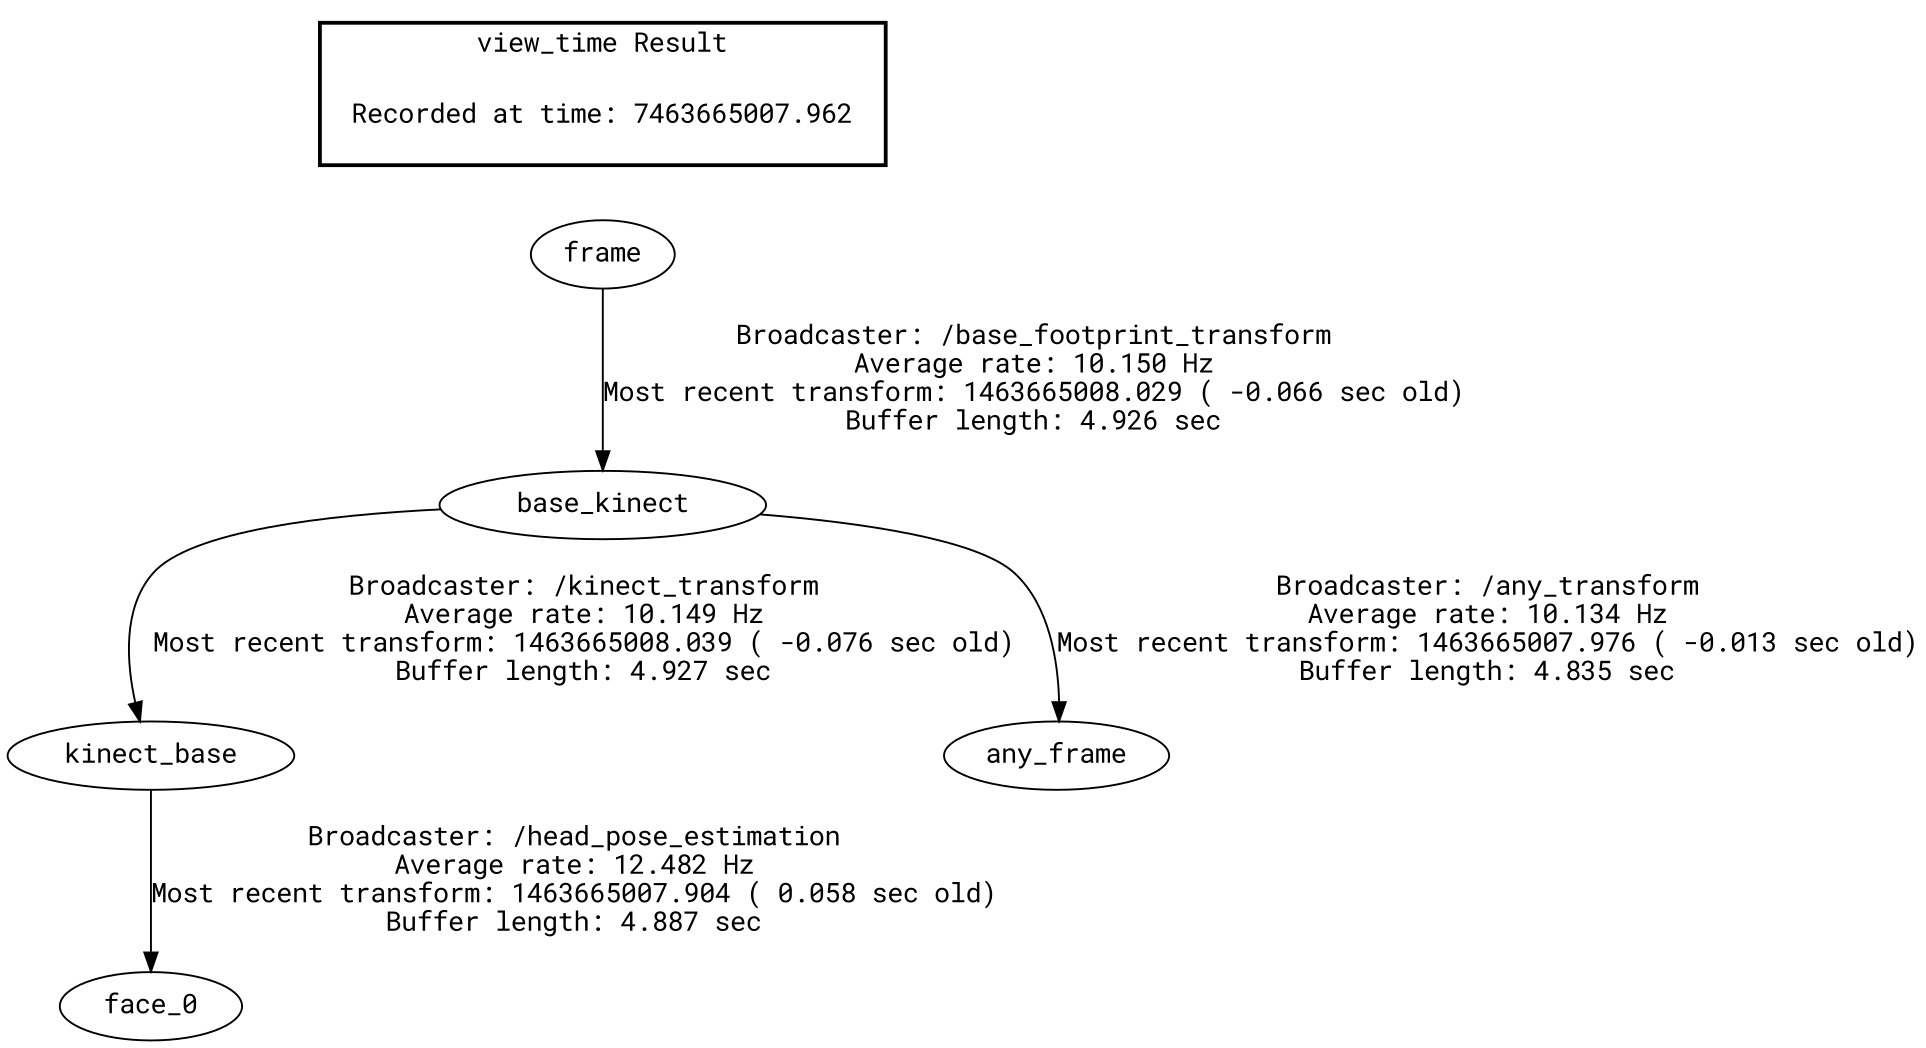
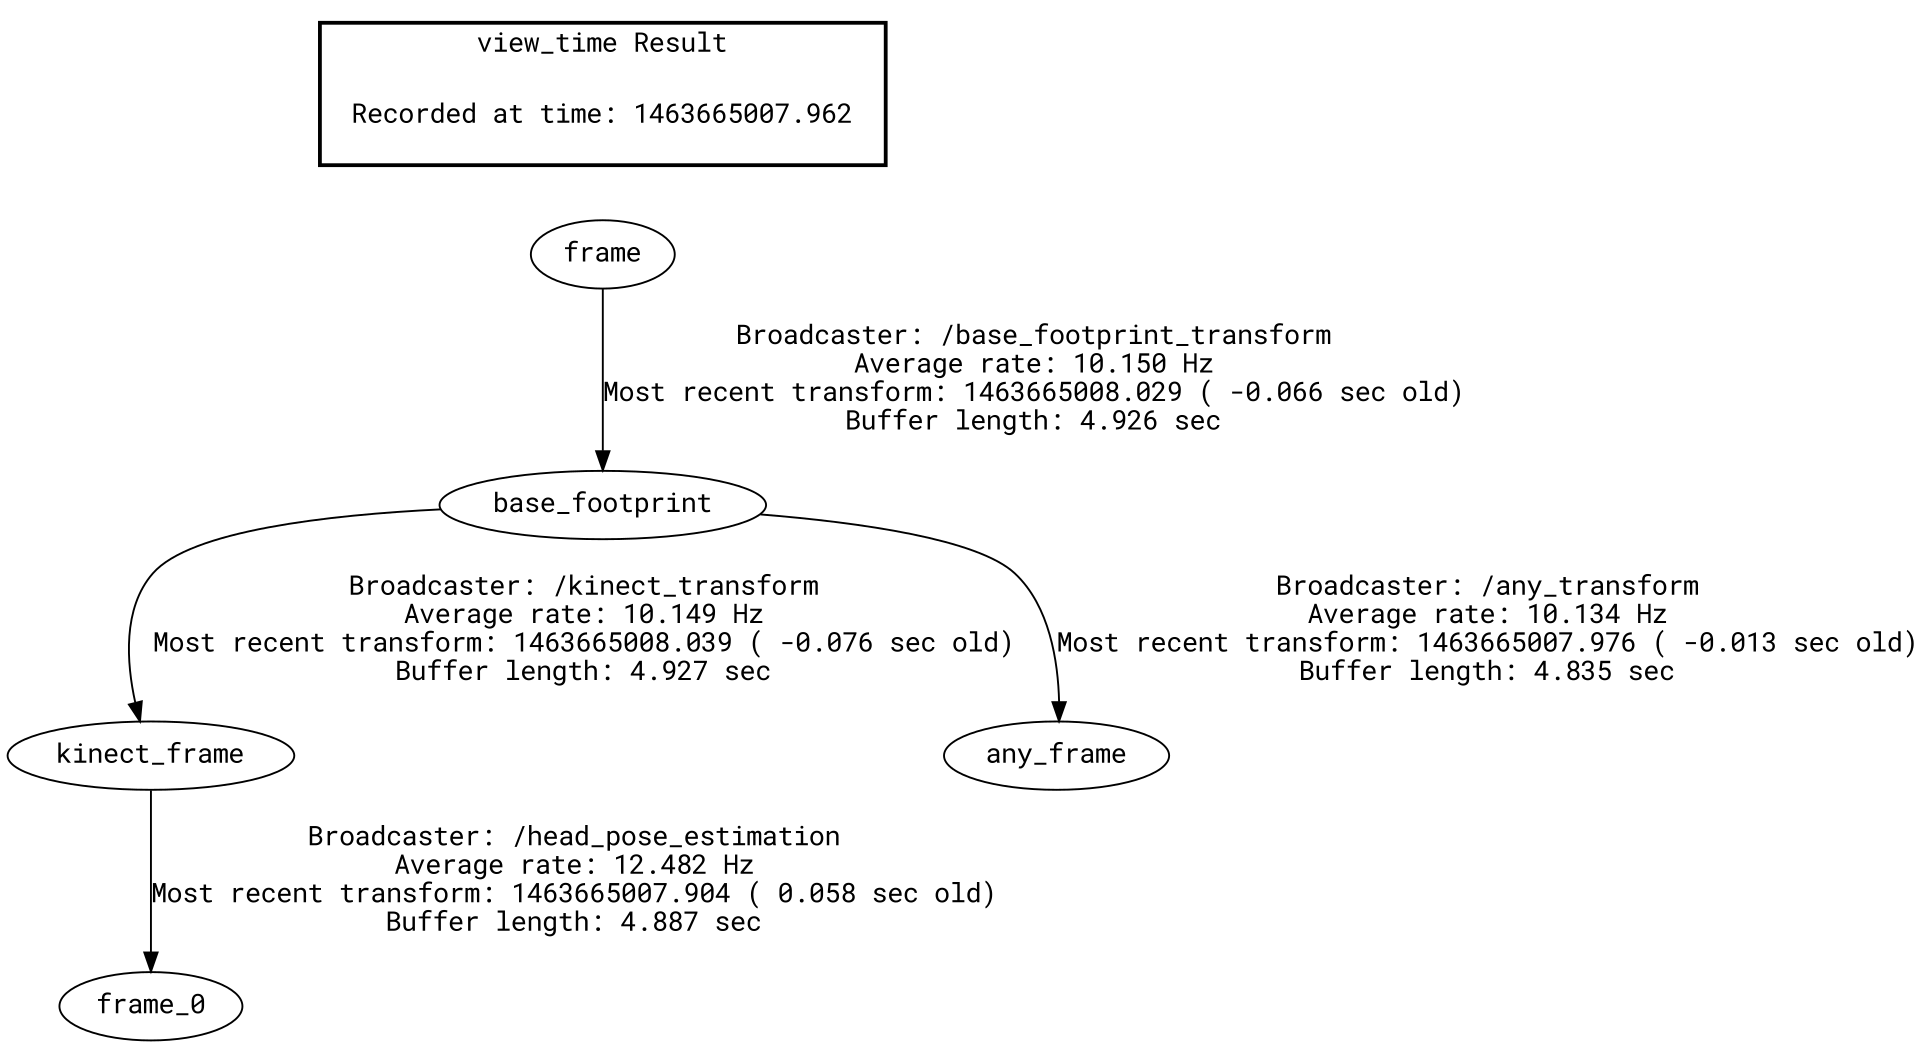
  digraph {
    fontname="Roboto Mono"
    node [fontname="Roboto Mono"]
    edge [fontname="Roboto Mono"]
-   "Recorded at time: 1463665007.962" [shape=plaintext label="Recorded at time: 7463665007.962"]
+   "Recorded at time: 1463665007.962" [shape=plaintext]
    n2 [label=frame]
-   base_footprint [label=base_kinect]
-   kinect_frame [label=kinect_base]
+   base_footprint
+   kinect_frame
    any_frame
-   face_0
+   face_0 [label=frame_0]
    subgraph cluster_1 {
      color=black
      label="view_time Result"
      style=bold
      "Recorded at time: 1463665007.962"
    }
    "Recorded at time: 1463665007.962" -> n2 [style=invis]
    n2 -> base_footprint [label="Broadcaster: /base_footprint_transform\nAverage rate: 10.150 Hz\nMost recent transform: 1463665008.029 ( -0.066 sec old)\nBuffer length: 4.926 sec\n"]
    base_footprint -> kinect_frame [label="Broadcaster: /kinect_transform\nAverage rate: 10.149 Hz\nMost recent transform: 1463665008.039 ( -0.076 sec old)\nBuffer length: 4.927 sec\n"]
    base_footprint -> any_frame [label="Broadcaster: /any_transform\nAverage rate: 10.134 Hz\nMost recent transform: 1463665007.976 ( -0.013 sec old)\nBuffer length: 4.835 sec\n"]
    kinect_frame -> face_0 [label="Broadcaster: /head_pose_estimation\nAverage rate: 12.482 Hz\nMost recent transform: 1463665007.904 ( 0.058 sec old)\nBuffer length: 4.887 sec\n"]
  }
